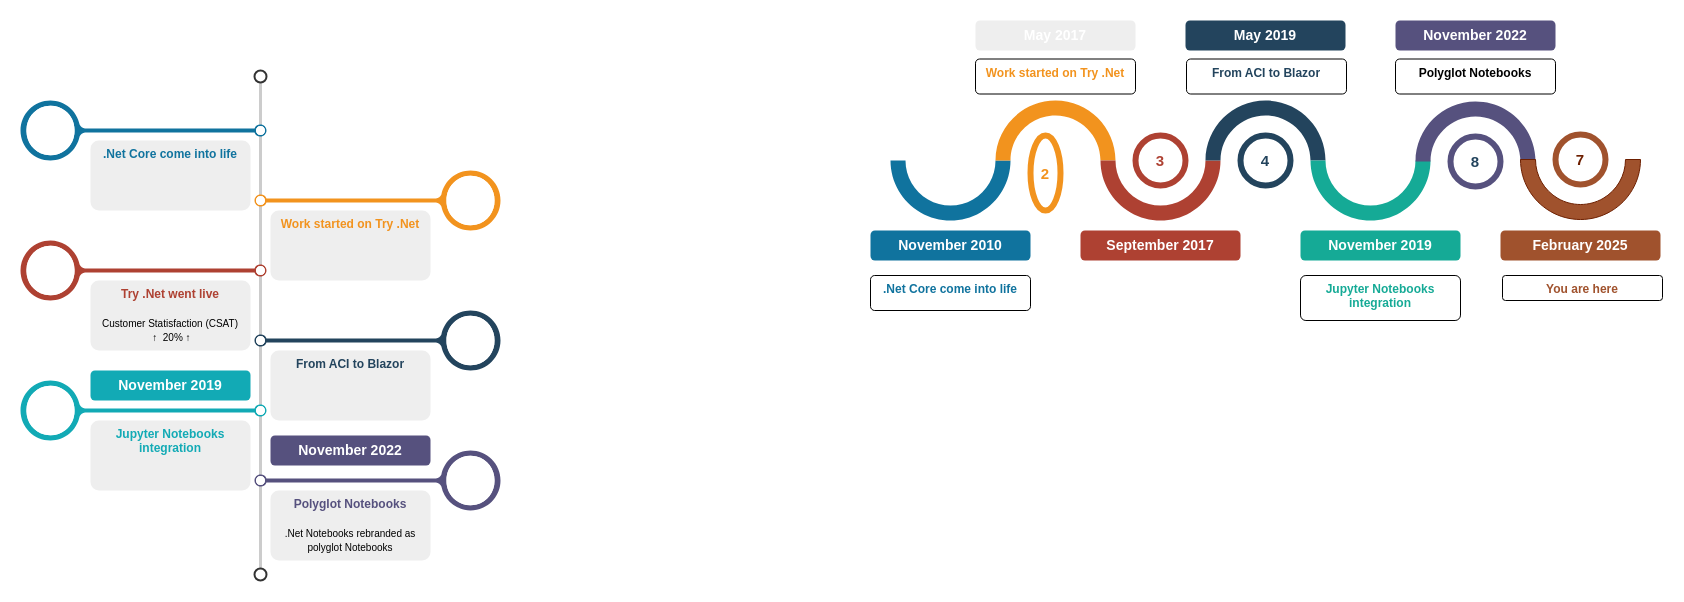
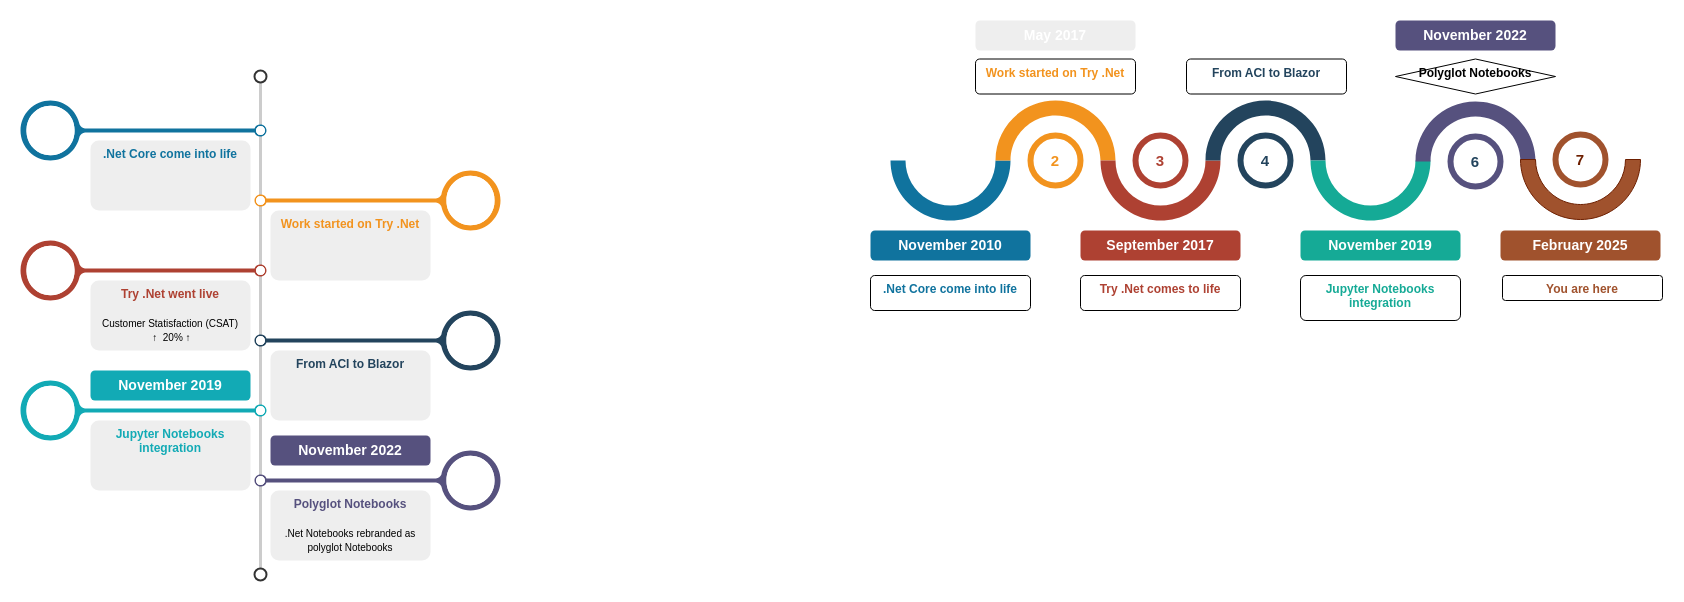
  <mxCell id="0" />
  <mxCell id="1" parent="0" />
  <mxCell id="2" value="" style="endArrow=none;html=1;strokeWidth=3;strokeColor=#CCCCCC;labelBackgroundColor=none;fontSize=16;rounded=0;" edge="1" source="3" target="4" parent="1"><mxGeometry relative="1" as="geometry" /></mxCell>
  <mxCell id="3" value="" style="ellipse;whiteSpace=wrap;html=1;aspect=fixed;shadow=0;fillColor=none;strokeColor=#333333;fontSize=16;align=center;strokeWidth=2;" vertex="1" parent="1"><mxGeometry x="254" y="70" width="12" height="12" as="geometry" /></mxCell>
  <mxCell id="4" value="" style="ellipse;whiteSpace=wrap;html=1;aspect=fixed;shadow=0;fillColor=none;strokeColor=#333333;fontSize=16;align=center;strokeWidth=2;" vertex="1" parent="1"><mxGeometry x="254" y="568" width="12" height="12" as="geometry" /></mxCell>
  <mxCell id="5" value="" style="verticalLabelPosition=middle;verticalAlign=middle;html=1;shape=mxgraph.infographic.circularCallout2;dy=15;strokeColor=#10739E;labelPosition=center;align=center;fontColor=#10739E;fontStyle=1;fontSize=24;shadow=0;direction=north;" vertex="1" parent="1"><mxGeometry x="20" y="100" width="246" height="60" as="geometry" /></mxCell>
  <mxCell id="6" value="" style="verticalLabelPosition=middle;verticalAlign=middle;html=1;shape=mxgraph.infographic.circularCallout2;dy=15;strokeColor=#F2931E;labelPosition=center;align=center;fontColor=#F2931E;fontStyle=1;fontSize=24;shadow=0;direction=north;flipH=1;" vertex="1" parent="1"><mxGeometry x="254" y="170" width="246" height="60" as="geometry" /></mxCell>
  <mxCell id="7" value="" style="verticalLabelPosition=middle;verticalAlign=middle;html=1;shape=mxgraph.infographic.circularCallout2;dy=15;strokeColor=#AE4132;labelPosition=center;align=center;fontColor=#10739E;fontStyle=1;fontSize=24;shadow=0;direction=north;" vertex="1" parent="1"><mxGeometry x="20" y="240" width="246" height="60" as="geometry" /></mxCell>
  <mxCell id="8" value="" style="verticalLabelPosition=middle;verticalAlign=middle;html=1;shape=mxgraph.infographic.circularCallout2;dy=15;strokeColor=#23445D;labelPosition=center;align=center;fontColor=#10739E;fontStyle=1;fontSize=24;shadow=0;direction=north;flipH=1;" vertex="1" parent="1"><mxGeometry x="254" y="310" width="246" height="60" as="geometry" /></mxCell>
  <mxCell id="9" value="" style="verticalLabelPosition=middle;verticalAlign=middle;html=1;shape=mxgraph.infographic.circularCallout2;dy=15;strokeColor=#12AAB5;labelPosition=center;align=center;fontColor=#10739E;fontStyle=1;fontSize=24;shadow=0;direction=north;" vertex="1" parent="1"><mxGeometry x="20" y="380" width="246" height="60" as="geometry" /></mxCell>
  <mxCell id="10" value="" style="verticalLabelPosition=middle;verticalAlign=middle;html=1;shape=mxgraph.infographic.circularCallout2;dy=15;strokeColor=#56517E;labelPosition=center;align=center;fontColor=#10739E;fontStyle=1;fontSize=24;shadow=0;direction=north;flipH=1;" vertex="1" parent="1"><mxGeometry x="254" y="450" width="246" height="60" as="geometry" /></mxCell>
  <mxCell id="11" value="November 2010" style="fillColor=#10739E;strokecolor=none;rounded=1;fontColor=#FFFFFF;strokeColor=none;fontStyle=1;fontSize=14;whiteSpace=wrap;html=1;" vertex="1" parent="1"><mxGeometry x="870" y="230" width="160" height="30" as="geometry" /></mxCell>
  <mxCell id="12" value="May 2017" style="fillColor=#eeeeee;strokecolor=none;rounded=1;fontColor=#FFFFFF;strokeColor=none;fontStyle=1;fontSize=14;whiteSpace=wrap;html=1;" vertex="1" parent="1"><mxGeometry x="975" y="20" width="160" height="30" as="geometry" /></mxCell>
  <mxCell id="13" value="September 2017" style="fillColor=#AE4132;strokecolor=none;rounded=1;fontColor=#FFFFFF;strokeColor=none;fontStyle=1;fontSize=14;whiteSpace=wrap;html=1;" vertex="1" parent="1"><mxGeometry x="1080" y="230" width="160" height="30" as="geometry" /></mxCell>
  <mxCell id="14" value="November 2019" style="fillColor=#12AAB5;strokecolor=none;rounded=1;fontColor=#FFFFFF;strokeColor=none;fontStyle=1;fontSize=14;whiteSpace=wrap;html=1;" vertex="1" parent="1"><mxGeometry x="90" y="370" width="160" height="30" as="geometry" /></mxCell>
  <mxCell id="15" value="November 2022" style="fillColor=#56517E;strokecolor=none;rounded=1;fontColor=#FFFFFF;strokeColor=none;fontStyle=1;fontSize=14;whiteSpace=wrap;html=1;" vertex="1" parent="1"><mxGeometry x="270" y="435" width="160" height="30" as="geometry" /></mxCell>
  <mxCell id="16" value="&lt;font style=&quot;font-size: 10px&quot;&gt;&lt;font style=&quot;font-size: 12px;&quot; color=&quot;#10739E&quot;&gt;&lt;b&gt;.Net Core come into life&lt;/b&gt;&lt;/font&gt;&lt;br&gt;&lt;br&gt;&lt;/font&gt;&lt;div&gt;&lt;font style=&quot;font-size: 10px&quot;&gt;&lt;br&gt;&lt;/font&gt;&lt;/div&gt;" style="rounded=1;strokeColor=none;fillColor=#EEEEEE;align=center;arcSize=12;verticalAlign=top;whiteSpace=wrap;html=1;fontSize=12;" vertex="1" parent="1"><mxGeometry x="90" y="140" width="160" height="70" as="geometry" /></mxCell>
  <mxCell id="17" value="&lt;font style=&quot;font-size: 10px&quot;&gt;&lt;font style=&quot;font-size: 12px;&quot; color=&quot;#F2931E&quot;&gt;&lt;b&gt;Work started on Try .Net&lt;/b&gt;&lt;/font&gt;&lt;br&gt;&lt;br&gt;&lt;br&gt;&lt;/font&gt;" style="rounded=1;strokeColor=none;fillColor=#EEEEEE;align=center;arcSize=12;verticalAlign=top;whiteSpace=wrap;html=1;fontSize=12;" vertex="1" parent="1"><mxGeometry x="270" y="210" width="160" height="70" as="geometry" /></mxCell>
  <mxCell id="18" value="&lt;font style=&quot;&quot;&gt;&lt;font style=&quot;font-size: 12px;&quot; color=&quot;#AE4132&quot;&gt;&lt;b&gt;Try .Net went live&lt;/b&gt;&lt;/font&gt;&lt;br&gt;&lt;br&gt;&lt;font size=&quot;1&quot;&gt;Customer Statisfaction (CSAT)&lt;/font&gt;&lt;/font&gt;&lt;div&gt;&lt;font style=&quot;&quot;&gt;&lt;font size=&quot;1&quot;&gt;&amp;nbsp;&lt;/font&gt;&lt;span style=&quot;font-size: x-small;&quot;&gt;↑&amp;nbsp;&amp;nbsp;&lt;/span&gt;&lt;font size=&quot;1&quot;&gt;20% ↑&lt;br&gt;&lt;br&gt;&lt;/font&gt;&lt;/font&gt;&lt;/div&gt;" style="rounded=1;strokeColor=none;fillColor=#EEEEEE;align=center;arcSize=12;verticalAlign=top;whiteSpace=wrap;html=1;fontSize=12;" vertex="1" parent="1"><mxGeometry x="90" y="280" width="160" height="70" as="geometry" /></mxCell>
  <mxCell id="19" value="&lt;font style=&quot;&quot;&gt;&lt;font color=&quot;#23445d&quot;&gt;&lt;b&gt;From ACI to Blazor&lt;/b&gt;&lt;/font&gt;&lt;br&gt;&lt;br&gt;&lt;br&gt;&lt;/font&gt;" style="rounded=1;strokeColor=none;fillColor=#EEEEEE;align=center;arcSize=12;verticalAlign=top;whiteSpace=wrap;html=1;fontSize=12;" vertex="1" parent="1"><mxGeometry x="270" y="350" width="160" height="70" as="geometry" /></mxCell>
  <mxCell id="20" value="&lt;font style=&quot;font-size: 10px&quot;&gt;&lt;font style=&quot;font-size: 12px;&quot; color=&quot;#12AAB5&quot;&gt;&lt;b&gt;Jupyter Notebooks integration&lt;/b&gt;&lt;/font&gt;&lt;br&gt;&lt;br&gt;&lt;br&gt;&lt;/font&gt;" style="rounded=1;strokeColor=none;fillColor=#EEEEEE;align=center;arcSize=12;verticalAlign=top;whiteSpace=wrap;html=1;fontSize=12;" vertex="1" parent="1"><mxGeometry x="90" y="420" width="160" height="70" as="geometry" /></mxCell>
  <mxCell id="21" value="&lt;font style=&quot;&quot;&gt;&lt;font color=&quot;#56517e&quot;&gt;&lt;b&gt;Polyglot Notebooks&lt;/b&gt;&lt;/font&gt;&lt;br&gt;&lt;br&gt;&lt;span style=&quot;font-size: 10px;&quot;&gt;.Net Notebooks rebranded as polyglot Notebooks&lt;/span&gt;&lt;/font&gt;" style="rounded=1;strokeColor=none;fillColor=#EEEEEE;align=center;arcSize=12;verticalAlign=top;whiteSpace=wrap;html=1;fontSize=12;" vertex="1" parent="1"><mxGeometry x="270" y="490" width="160" height="70" as="geometry" /></mxCell>
  <mxCell id="22" value="" style="verticalLabelPosition=bottom;verticalAlign=top;html=1;shape=mxgraph.basic.partConcEllipse;startAngle=0.25;endAngle=0.75;arcWidth=0.25;fillColor=#10739E;strokeColor=none;" vertex="1" parent="1"><mxGeometry x="890" y="100" width="120" height="120" as="geometry" /></mxCell>
  <mxCell id="23" value="" style="verticalLabelPosition=bottom;verticalAlign=top;html=1;shape=mxgraph.basic.partConcEllipse;startAngle=0.75;endAngle=0.25;arcWidth=0.25;fillColor=#F2931E;strokeColor=none;" vertex="1" parent="1"><mxGeometry x="995" y="100" width="120" height="120" as="geometry" /></mxCell>
  <mxCell id="24" value="" style="verticalLabelPosition=bottom;verticalAlign=top;html=1;shape=mxgraph.basic.partConcEllipse;startAngle=0.25;endAngle=0.75;arcWidth=0.25;fillColor=#AE4132;strokeColor=none;" vertex="1" parent="1"><mxGeometry x="1100" y="100" width="120" height="120" as="geometry" /></mxCell>
  <mxCell id="25" value="" style="verticalLabelPosition=bottom;verticalAlign=top;html=1;shape=mxgraph.basic.partConcEllipse;startAngle=0.75;endAngle=0.25;arcWidth=0.25;fillColor=#23445D;strokeColor=none;" vertex="1" parent="1"><mxGeometry x="1205" y="100" width="120" height="120" as="geometry" /></mxCell>
  <mxCell id="26" value="" style="verticalLabelPosition=bottom;verticalAlign=top;html=1;shape=mxgraph.basic.partConcEllipse;startAngle=0.25;endAngle=0.75;arcWidth=0.25;fillColor=#15AA96;strokeColor=none;" vertex="1" parent="1"><mxGeometry x="1310" y="100" width="120" height="120" as="geometry" /></mxCell>
- <mxCell id="27" value="2" style="shape=ellipse;strokeWidth=6;strokeColor=#F2931E;fontSize=15;html=1;whiteSpace=wrap;fontStyle=1;fontColor=#F2931E;" vertex="1" parent="1"><mxGeometry x="1030" y="135" width="30" height="75" as="geometry" /></mxCell>
+ <mxCell id="27" value="2" style="shape=ellipse;strokeWidth=6;strokeColor=#F2931E;fontSize=15;html=1;whiteSpace=wrap;fontStyle=1;fontColor=#F2931E;" vertex="1" parent="1"><mxGeometry x="1030" y="135" width="50" height="50" as="geometry" /></mxCell>
  <mxCell id="28" value="3" style="shape=ellipse;strokeWidth=6;strokeColor=#AE4132;fontSize=15;html=1;whiteSpace=wrap;fontStyle=1;fontColor=#AE4132;" vertex="1" parent="1"><mxGeometry x="1135" y="135" width="50" height="50" as="geometry" /></mxCell>
  <mxCell id="29" value="4" style="shape=ellipse;strokeWidth=6;strokeColor=#23445D;fontSize=15;html=1;whiteSpace=wrap;fontStyle=1;fontColor=#23445D;" vertex="1" parent="1"><mxGeometry x="1240" y="135" width="50" height="50" as="geometry" /></mxCell>
  <mxCell id="30" value="&lt;font style=&quot;font-size: 10px&quot;&gt;&lt;font style=&quot;font-size: 12px; color: rgb(16, 115, 158);&quot;&gt;&lt;b&gt;.Net Core come into life&lt;/b&gt;&lt;/font&gt;&lt;br&gt;&lt;/font&gt;" style="rounded=1;align=center;arcSize=12;verticalAlign=top;whiteSpace=wrap;html=1;fontSize=12;" vertex="1" parent="1"><mxGeometry x="870" y="275" width="160" height="35" as="geometry" /></mxCell>
+ <mxCell id="31" value="&lt;font style=&quot;font-size: 10px&quot;&gt;&lt;font style=&quot;font-size: 12px; color: rgb(174, 65, 50);&quot;&gt;&lt;b&gt;Try .Net comes to life&lt;/b&gt;&lt;/font&gt;&lt;br&gt;&lt;/font&gt;" style="rounded=1;align=center;arcSize=12;verticalAlign=top;whiteSpace=wrap;html=1;fontSize=12;" vertex="1" parent="1"><mxGeometry x="1080" y="275" width="160" height="35" as="geometry" /></mxCell>
  <mxCell id="32" value="&lt;font style=&quot;font-size: 10px&quot;&gt;&lt;b style=&quot;font-size: 12px;&quot;&gt;&lt;font style=&quot;color: rgb(242, 147, 30);&quot;&gt;Work started on Try .Net&lt;/font&gt;&lt;/b&gt;&lt;br&gt;&lt;/font&gt;" style="rounded=1;align=center;arcSize=12;verticalAlign=top;whiteSpace=wrap;html=1;fontSize=12;" vertex="1" parent="1"><mxGeometry x="975" y="58.5" width="160" height="35" as="geometry" /></mxCell>
- <mxCell id="33" value="May 2019" style="fillColor=#23445D;strokecolor=none;rounded=1;fontColor=#FFFFFF;strokeColor=none;fontStyle=1;fontSize=14;whiteSpace=wrap;html=1;" vertex="1" parent="1"><mxGeometry x="1185" y="20" width="160" height="30" as="geometry" /></mxCell>
  <mxCell id="34" value="&lt;font style=&quot;font-size: 10px&quot;&gt;&lt;font style=&quot;font-size: 12px; color: rgb(35, 68, 93);&quot;&gt;&lt;b&gt;From ACI to Blazor&lt;/b&gt;&lt;/font&gt;&lt;br style=&quot;font-size: 12px;&quot;&gt;&lt;/font&gt;" style="rounded=1;align=center;arcSize=12;verticalAlign=top;whiteSpace=wrap;html=1;fontSize=12;" vertex="1" parent="1"><mxGeometry x="1186" y="58.5" width="160" height="35" as="geometry" /></mxCell>
  <mxCell id="35" value="November 2019" style="fillColor=#15AA96;strokecolor=none;rounded=1;fontColor=#FFFFFF;strokeColor=none;fontStyle=1;fontSize=14;whiteSpace=wrap;html=1;" vertex="1" parent="1"><mxGeometry x="1300" y="230" width="160" height="30" as="geometry" /></mxCell>
  <mxCell id="36" value="&lt;font style=&quot;font-size: 10px&quot;&gt;&lt;font style=&quot;color: rgb(21, 170, 150);&quot;&gt;&lt;font style=&quot;font-size: 12px;&quot;&gt;&lt;b style=&quot;&quot;&gt;Jupyter Notebooks integration&lt;/b&gt;&lt;/font&gt;&lt;br&gt;&lt;/font&gt;&lt;br&gt;&lt;/font&gt;" style="rounded=1;align=center;arcSize=12;verticalAlign=top;whiteSpace=wrap;html=1;fontSize=12;" vertex="1" parent="1"><mxGeometry x="1300" y="275" width="160" height="45" as="geometry" /></mxCell>
  <mxCell id="37" value="" style="verticalLabelPosition=bottom;verticalAlign=top;html=1;shape=mxgraph.basic.partConcEllipse;startAngle=0.75;endAngle=0.25;arcWidth=0.25;fillColor=#56517E;strokeColor=none;" vertex="1" parent="1"><mxGeometry x="1415" y="101" width="120" height="120" as="geometry" /></mxCell>
- <mxCell id="38" value="8" style="shape=ellipse;strokeWidth=6;strokeColor=#56517E;fontSize=15;html=1;whiteSpace=wrap;fontStyle=1;fontColor=#23445D;" vertex="1" parent="1"><mxGeometry x="1450" y="136" width="50" height="50" as="geometry" /></mxCell>
+ <mxCell id="38" value="6" style="shape=ellipse;strokeWidth=6;strokeColor=#56517E;fontSize=15;html=1;whiteSpace=wrap;fontStyle=1;fontColor=#23445D;" vertex="1" parent="1"><mxGeometry x="1450" y="136" width="50" height="50" as="geometry" /></mxCell>
  <mxCell id="39" value="November 2022" style="fillColor=#56517E;strokecolor=none;rounded=1;fontColor=#FFFFFF;strokeColor=none;fontStyle=1;fontSize=14;whiteSpace=wrap;html=1;" vertex="1" parent="1"><mxGeometry x="1395" y="20" width="160" height="30" as="geometry" /></mxCell>
- <mxCell id="40" value="&lt;font style=&quot;font-size: 10px&quot;&gt;&lt;font style=&quot;font-size: 12px;&quot;&gt;&lt;b&gt;Polyglot Notebooks&lt;/b&gt;&lt;/font&gt;&lt;br style=&quot;font-size: 12px;&quot;&gt;&lt;/font&gt;" style="rounded=1;align=center;arcSize=12;verticalAlign=top;whiteSpace=wrap;html=1;fontSize=12;" vertex="1" parent="1"><mxGeometry x="1395" y="58.5" width="160" height="35" as="geometry" /></mxCell>
+ <mxCell id="40" value="&lt;font style=&quot;font-size: 10px&quot;&gt;&lt;font style=&quot;font-size: 12px;&quot;&gt;&lt;b&gt;Polyglot Notebooks&lt;/b&gt;&lt;/font&gt;&lt;br style=&quot;font-size: 12px;&quot;&gt;&lt;/font&gt;" style="rhombus;align=center;arcSize=12;verticalAlign=top;whiteSpace=wrap;html=1;fontSize=12;" vertex="1" parent="1"><mxGeometry x="1395" y="58.5" width="160" height="35" as="geometry" /></mxCell>
  <mxCell id="41" value="" style="verticalLabelPosition=bottom;verticalAlign=top;html=1;shape=mxgraph.basic.partConcEllipse;startAngle=0.25;endAngle=0.75;arcWidth=0.25;fillColor=#a0522d;strokeColor=#6D1F00;fontColor=#ffffff;" vertex="1" parent="1"><mxGeometry x="1520" y="99" width="120" height="120" as="geometry" /></mxCell>
  <mxCell id="42" value="&lt;font style=&quot;color: rgb(109, 31, 0);&quot;&gt;7&lt;/font&gt;" style="shape=ellipse;strokeWidth=6;strokeColor=#A0522D;fontSize=15;html=1;whiteSpace=wrap;fontStyle=1;fontColor=#12AAB5;" vertex="1" parent="1"><mxGeometry x="1555" y="134" width="50" height="50" as="geometry" /></mxCell>
  <mxCell id="43" value="February 2025" style="fillColor=#A0522D;strokecolor=none;rounded=1;fontColor=#FFFFFF;strokeColor=none;fontStyle=1;fontSize=14;whiteSpace=wrap;html=1;" vertex="1" parent="1"><mxGeometry x="1500" y="230" width="160" height="30" as="geometry" /></mxCell>
  <mxCell id="44" value="&lt;b&gt;&lt;font style=&quot;color: rgb(160, 82, 45);&quot;&gt;You are here&lt;/font&gt;&lt;/b&gt;" style="rounded=1;align=center;arcSize=12;verticalAlign=top;whiteSpace=wrap;html=1;fontSize=12;" vertex="1" parent="1"><mxGeometry x="1502" y="275" width="160" height="25" as="geometry" /></mxCell>
